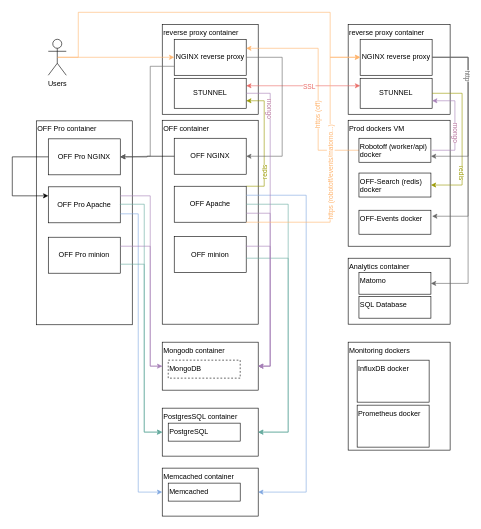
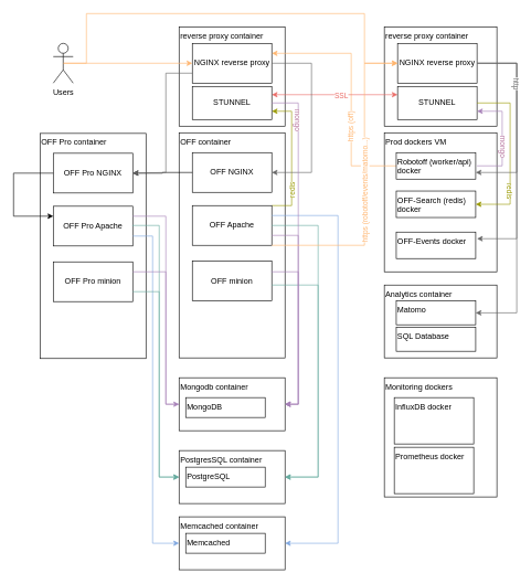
  <mxCell id="0" />
  <mxCell id="1" parent="0" />
  <mxCell id="2" value="Prod dockers VM" style="rounded=0;whiteSpace=wrap;html=1;align=left;verticalAlign=top;" parent="1" vertex="1"><mxGeometry x="580" y="200" width="170" height="210" as="geometry" /></mxCell>
  <mxCell id="3" value="reverse proxy container" style="rounded=0;whiteSpace=wrap;html=1;align=left;verticalAlign=top;" parent="1" vertex="1"><mxGeometry x="270" y="40" width="160" height="150" as="geometry" /></mxCell>
  <mxCell id="4" value="NGINX reverse proxy" style="rounded=0;whiteSpace=wrap;html=1;" parent="1" vertex="1"><mxGeometry x="290" y="65" width="120" height="60" as="geometry" /></mxCell>
  <mxCell id="5" value="OFF container&lt;br&gt;" style="rounded=0;whiteSpace=wrap;html=1;align=left;verticalAlign=top;" parent="1" vertex="1"><mxGeometry x="270" y="200" width="160" height="340" as="geometry" /></mxCell>
  <mxCell id="6" value="OFF NGINX" style="rounded=0;whiteSpace=wrap;html=1;" parent="1" vertex="1"><mxGeometry x="290" y="230" width="120" height="60" as="geometry" /></mxCell>
  <mxCell id="7" style="edgeStyle=orthogonalEdgeStyle;rounded=0;orthogonalLoop=1;jettySize=auto;html=1;entryX=1;entryY=0.75;entryDx=0;entryDy=0;strokeColor=#999900;fontColor=#FFB570;startArrow=none;startFill=0;exitX=1;exitY=0;exitDx=0;exitDy=0;" edge="1" parent="1" source="9" target="24"><mxGeometry relative="1" as="geometry"><Array as="points"><mxPoint x="440" y="310" /><mxPoint x="440" y="167" /></Array></mxGeometry></mxCell>
  <mxCell id="8" value="redis" style="edgeLabel;html=1;align=center;verticalAlign=middle;resizable=0;points=[];fontColor=#999900;rotation=270;" vertex="1" connectable="0" parent="7"><mxGeometry x="0.318" y="-1" relative="1" as="geometry"><mxPoint x="-1" y="81" as="offset" /></mxGeometry></mxCell>
  <mxCell id="9" value="OFF Apache" style="rounded=0;whiteSpace=wrap;html=1;" parent="1" vertex="1"><mxGeometry x="290" y="310" width="120" height="60" as="geometry" /></mxCell>
  <mxCell id="10" value="OFF minion" style="rounded=0;whiteSpace=wrap;html=1;" parent="1" vertex="1"><mxGeometry x="290" y="394" width="120" height="60" as="geometry" /></mxCell>
  <mxCell id="11" value="Mongodb container" style="rounded=0;whiteSpace=wrap;html=1;align=left;verticalAlign=top;" parent="1" vertex="1"><mxGeometry x="270" y="570" width="160" height="80" as="geometry" /></mxCell>
  <mxCell id="12" value="PostgresSQL container" style="rounded=0;whiteSpace=wrap;html=1;align=left;verticalAlign=top;" parent="1" vertex="1"><mxGeometry x="270" y="680" width="160" height="80" as="geometry" /></mxCell>
  <mxCell id="13" value="Memcached container" style="rounded=0;whiteSpace=wrap;html=1;align=left;verticalAlign=top;" parent="1" vertex="1"><mxGeometry x="270" y="780" width="160" height="80" as="geometry" /></mxCell>
  <mxCell id="14" style="edgeStyle=orthogonalEdgeStyle;rounded=0;orthogonalLoop=1;jettySize=auto;html=1;entryX=1;entryY=0.25;entryDx=0;entryDy=0;strokeColor=#FFB570;fontColor=#FFB570;startArrow=none;startFill=0;" edge="1" parent="1" source="16" target="4"><mxGeometry relative="1" as="geometry"><Array as="points"><mxPoint x="530" y="250" /><mxPoint x="530" y="80" /></Array></mxGeometry></mxCell>
  <mxCell id="15" value="https (off)" style="edgeLabel;html=1;align=center;verticalAlign=middle;resizable=0;points=[];fontColor=#FFB570;rotation=270;" vertex="1" connectable="0" parent="14"><mxGeometry x="-0.298" y="1" relative="1" as="geometry"><mxPoint as="offset" /></mxGeometry></mxCell>
  <mxCell id="16" value="Robotoff (worker/api) docker" style="rounded=0;whiteSpace=wrap;html=1;align=left;verticalAlign=top;" parent="1" vertex="1"><mxGeometry x="598" y="230" width="120" height="40" as="geometry" /></mxCell>
  <mxCell id="17" value="Monitoring dockers" style="rounded=0;whiteSpace=wrap;html=1;align=left;verticalAlign=top;" parent="1" vertex="1"><mxGeometry x="580" y="570" width="170" height="180" as="geometry" /></mxCell>
  <mxCell id="18" value="InfluxDB docker" style="rounded=0;whiteSpace=wrap;html=1;align=left;verticalAlign=top;" parent="1" vertex="1"><mxGeometry x="595" y="600" width="120" height="70" as="geometry" /></mxCell>
  <mxCell id="19" value="reverse proxy container" style="rounded=0;whiteSpace=wrap;html=1;align=left;verticalAlign=top;" parent="1" vertex="1"><mxGeometry x="580" y="40" width="170" height="150" as="geometry" /></mxCell>
  <mxCell id="20" value="NGINX reverse proxy" style="rounded=0;whiteSpace=wrap;html=1;" parent="1" vertex="1"><mxGeometry x="600" y="65" width="120" height="60" as="geometry" /></mxCell>
  <mxCell id="21" style="edgeStyle=orthogonalEdgeStyle;rounded=0;orthogonalLoop=1;jettySize=auto;html=1;entryX=1;entryY=0.25;entryDx=0;entryDy=0;strokeColor=#EA6B66;startArrow=classic;startFill=1;exitX=0;exitY=0.25;exitDx=0;exitDy=0;" edge="1" parent="1" source="23" target="24"><mxGeometry relative="1" as="geometry" /></mxCell>
  <mxCell id="22" value="SSL" style="edgeLabel;html=1;align=center;verticalAlign=middle;resizable=0;points=[];fontColor=#EA6B66;" vertex="1" connectable="0" parent="21"><mxGeometry x="-0.1" y="2" relative="1" as="geometry"><mxPoint as="offset" /></mxGeometry></mxCell>
  <mxCell id="23" value="STUNNEL" style="rounded=0;whiteSpace=wrap;html=1;" parent="1" vertex="1"><mxGeometry x="600" y="130" width="120" height="50" as="geometry" /></mxCell>
  <mxCell id="24" value="STUNNEL" style="rounded=0;whiteSpace=wrap;html=1;" parent="1" vertex="1"><mxGeometry x="290" y="130" width="120" height="50" as="geometry" /></mxCell>
  <mxCell id="25" value="OFF Pro container" style="rounded=0;whiteSpace=wrap;html=1;align=left;verticalAlign=top;" vertex="1" parent="1"><mxGeometry x="60" y="201" width="160" height="340" as="geometry" /></mxCell>
  <mxCell id="26" value="OFF Pro NGINX" style="rounded=0;whiteSpace=wrap;html=1;" vertex="1" parent="1"><mxGeometry x="80" y="231" width="120" height="60" as="geometry" /></mxCell>
  <mxCell id="27" value="OFF Pro Apache" style="rounded=0;whiteSpace=wrap;html=1;" vertex="1" parent="1"><mxGeometry x="80" y="311" width="120" height="60" as="geometry" /></mxCell>
  <mxCell id="28" value="OFF Pro minion" style="rounded=0;whiteSpace=wrap;html=1;" vertex="1" parent="1"><mxGeometry x="80" y="395" width="120" height="60" as="geometry" /></mxCell>
  <mxCell id="29" value="" style="endArrow=classic;html=1;rounded=0;entryX=0;entryY=0.5;entryDx=0;entryDy=0;exitX=0.5;exitY=0.5;exitDx=0;exitDy=0;exitPerimeter=0;strokeColor=#FFB570;" edge="1" parent="1" source="30" target="4"><mxGeometry width="50" height="50" relative="1" as="geometry"><mxPoint x="130" y="95" as="sourcePoint" /><mxPoint x="185" y="-10" as="targetPoint" /></mxGeometry></mxCell>
  <mxCell id="30" value="Users" style="shape=umlActor;verticalLabelPosition=bottom;verticalAlign=top;html=1;outlineConnect=0;" vertex="1" parent="1"><mxGeometry x="80" y="65" width="30" height="60" as="geometry" /></mxCell>
  <mxCell id="31" value="" style="endArrow=classic;html=1;rounded=0;exitX=1;exitY=0.5;exitDx=0;exitDy=0;entryX=1;entryY=0.5;entryDx=0;entryDy=0;edgeStyle=orthogonalEdgeStyle;strokeColor=#666666;" edge="1" parent="1" source="4" target="6"><mxGeometry width="50" height="50" relative="1" as="geometry"><mxPoint x="420" y="410" as="sourcePoint" /><mxPoint x="470" y="360" as="targetPoint" /><Array as="points"><mxPoint x="470" y="95" /><mxPoint x="470" y="260" /></Array></mxGeometry></mxCell>
  <mxCell id="32" value="" style="endArrow=classic;html=1;rounded=0;exitX=0;exitY=0.5;exitDx=0;exitDy=0;strokeColor=default;edgeStyle=orthogonalEdgeStyle;" edge="1" parent="1" source="6" target="26"><mxGeometry width="50" height="50" relative="1" as="geometry"><mxPoint x="420" y="105" as="sourcePoint" /><mxPoint x="420" y="270" as="targetPoint" /></mxGeometry></mxCell>
  <mxCell id="33" value="" style="endArrow=classic;html=1;rounded=0;exitX=1;exitY=0.5;exitDx=0;exitDy=0;entryX=1;entryY=0.5;entryDx=0;entryDy=0;edgeStyle=orthogonalEdgeStyle;strokeColor=#67AB9F;" edge="1" parent="1" target="12"><mxGeometry width="50" height="50" relative="1" as="geometry"><mxPoint x="410" y="430" as="sourcePoint" /><mxPoint x="410" y="595" as="targetPoint" /><Array as="points"><mxPoint x="480" y="430" /><mxPoint x="480" y="720" /></Array></mxGeometry></mxCell>
  <mxCell id="34" value="" style="endArrow=classic;html=1;rounded=0;exitX=1;exitY=0.5;exitDx=0;exitDy=0;edgeStyle=orthogonalEdgeStyle;strokeColor=#67AB9F;" edge="1" parent="1" source="9"><mxGeometry width="50" height="50" relative="1" as="geometry"><mxPoint x="420" y="440" as="sourcePoint" /><mxPoint x="430" y="720" as="targetPoint" /><Array as="points"><mxPoint x="480" y="340" /><mxPoint x="480" y="720" /><mxPoint x="440" y="720" /></Array></mxGeometry></mxCell>
  <mxCell id="35" value="" style="endArrow=classic;html=1;rounded=0;exitX=1;exitY=0.75;exitDx=0;exitDy=0;edgeStyle=orthogonalEdgeStyle;strokeColor=#A680B8;entryX=1;entryY=0.5;entryDx=0;entryDy=0;" edge="1" parent="1" source="9" target="11"><mxGeometry width="50" height="50" relative="1" as="geometry"><mxPoint x="420" y="350" as="sourcePoint" /><mxPoint x="440" y="730" as="targetPoint" /><Array as="points"><mxPoint x="450" y="355" /><mxPoint x="450" y="610" /></Array></mxGeometry></mxCell>
  <mxCell id="36" value="" style="endArrow=classic;html=1;rounded=0;exitX=1;exitY=0.25;exitDx=0;exitDy=0;edgeStyle=orthogonalEdgeStyle;strokeColor=#7EA6E0;entryX=1;entryY=0.5;entryDx=0;entryDy=0;" edge="1" parent="1" source="9" target="13"><mxGeometry width="50" height="50" relative="1" as="geometry"><mxPoint x="410" y="360" as="sourcePoint" /><mxPoint x="430" y="645" as="targetPoint" /><Array as="points"><mxPoint x="510" y="325" /><mxPoint x="510" y="820" /></Array></mxGeometry></mxCell>
  <mxCell id="37" value="" style="endArrow=classic;html=1;rounded=0;exitX=1;exitY=0.5;exitDx=0;exitDy=0;edgeStyle=orthogonalEdgeStyle;strokeColor=#A680B8;" edge="1" parent="1" source="24"><mxGeometry width="50" height="50" relative="1" as="geometry"><mxPoint x="410" y="360" as="sourcePoint" /><mxPoint x="430" y="610" as="targetPoint" /><Array as="points"><mxPoint x="450" y="155" /><mxPoint x="450" y="610" /></Array></mxGeometry></mxCell>
  <mxCell id="38" value="mongo" style="edgeLabel;html=1;align=center;verticalAlign=middle;resizable=0;points=[];fontColor=#B5739D;rotation=90;" vertex="1" connectable="0" parent="37"><mxGeometry x="-0.752" y="-2" relative="1" as="geometry"><mxPoint x="2" y="1" as="offset" /></mxGeometry></mxCell>
  <mxCell id="39" value="" style="endArrow=classic;html=1;rounded=0;edgeStyle=orthogonalEdgeStyle;strokeColor=#A680B8;entryX=1;entryY=0.75;entryDx=0;entryDy=0;" edge="1" parent="1" target="23"><mxGeometry width="50" height="50" relative="1" as="geometry"><mxPoint x="720" y="250" as="sourcePoint" /><mxPoint x="738" y="598.5" as="targetPoint" /><Array as="points"><mxPoint x="758" y="250" /><mxPoint x="758" y="168" /></Array></mxGeometry></mxCell>
  <mxCell id="40" value="&lt;font color=&quot;#b5739d&quot;&gt;mongo&lt;/font&gt;" style="edgeLabel;html=1;align=center;verticalAlign=middle;resizable=0;points=[];rotation=90;" vertex="1" connectable="0" parent="39"><mxGeometry x="-0.356" y="2" relative="1" as="geometry"><mxPoint x="4" y="-17" as="offset" /></mxGeometry></mxCell>
  <mxCell id="41" value="OFF-Search (redis) docker" style="rounded=0;whiteSpace=wrap;html=1;align=left;verticalAlign=top;" vertex="1" parent="1"><mxGeometry x="598" y="288" width="120" height="40" as="geometry" /></mxCell>
  <mxCell id="42" value="Prometheus docker" style="rounded=0;whiteSpace=wrap;html=1;align=left;verticalAlign=top;" vertex="1" parent="1"><mxGeometry x="595" y="675" width="120" height="70" as="geometry" /></mxCell>
  <mxCell id="43" value="OFF-Events docker" style="rounded=0;whiteSpace=wrap;html=1;align=left;verticalAlign=top;" vertex="1" parent="1"><mxGeometry x="598" y="350" width="120" height="40" as="geometry" /></mxCell>
  <mxCell id="44" value="" style="endArrow=none;html=1;rounded=0;edgeStyle=orthogonalEdgeStyle;strokeColor=#A680B8;entryX=0;entryY=0.5;entryDx=0;entryDy=0;exitX=1;exitY=0.25;exitDx=0;exitDy=0;" edge="1" parent="1" source="27" target="11"><mxGeometry width="50" height="50" relative="1" as="geometry"><mxPoint x="220" y="270" as="sourcePoint" /><mxPoint x="240" y="725" as="targetPoint" /><Array as="points"><mxPoint x="250" y="326" /><mxPoint x="250" y="610" /></Array></mxGeometry></mxCell>
  <mxCell id="45" value="" style="endArrow=classic;html=1;rounded=0;exitX=1;exitY=0.5;exitDx=0;exitDy=0;edgeStyle=orthogonalEdgeStyle;strokeColor=#67AB9F;entryX=0;entryY=0.5;entryDx=0;entryDy=0;" edge="1" parent="1" source="27" target="12"><mxGeometry width="50" height="50" relative="1" as="geometry"><mxPoint x="200" y="350" as="sourcePoint" /><mxPoint x="220" y="730" as="targetPoint" /><Array as="points"><mxPoint x="240" y="340" /><mxPoint x="240" y="720" /></Array></mxGeometry></mxCell>
  <mxCell id="46" value="" style="endArrow=classic;html=1;rounded=0;exitX=1;exitY=0.75;exitDx=0;exitDy=0;edgeStyle=orthogonalEdgeStyle;strokeColor=#7EA6E0;entryX=0;entryY=0.5;entryDx=0;entryDy=0;" edge="1" parent="1" source="27" target="13"><mxGeometry width="50" height="50" relative="1" as="geometry"><mxPoint x="200" y="350" as="sourcePoint" /><mxPoint x="220" y="845" as="targetPoint" /><Array as="points"><mxPoint x="230" y="356" /><mxPoint x="230" y="820" /></Array></mxGeometry></mxCell>
  <mxCell id="47" value="" style="endArrow=classic;html=1;rounded=0;edgeStyle=orthogonalEdgeStyle;strokeColor=#67AB9F;exitX=1;exitY=0.75;exitDx=0;exitDy=0;" edge="1" parent="1" source="28"><mxGeometry width="50" height="50" relative="1" as="geometry"><mxPoint x="200" y="430" as="sourcePoint" /><mxPoint x="270" y="720" as="targetPoint" /><Array as="points"><mxPoint x="240" y="440" /><mxPoint x="240" y="720" /></Array></mxGeometry></mxCell>
  <mxCell id="48" value="" style="endArrow=classic;html=1;rounded=0;edgeStyle=orthogonalEdgeStyle;strokeColor=#A680B8;entryX=0;entryY=0.5;entryDx=0;entryDy=0;exitX=1;exitY=0.25;exitDx=0;exitDy=0;" edge="1" parent="1" source="28" target="11"><mxGeometry width="50" height="50" relative="1" as="geometry"><mxPoint x="210" y="336" as="sourcePoint" /><mxPoint x="280" y="620" as="targetPoint" /><Array as="points"><mxPoint x="250" y="410" /><mxPoint x="250" y="610" /></Array></mxGeometry></mxCell>
  <mxCell id="49" value="" style="endArrow=classic;html=1;rounded=0;exitX=1;exitY=0.25;exitDx=0;exitDy=0;edgeStyle=orthogonalEdgeStyle;strokeColor=#A680B8;entryX=1;entryY=0.5;entryDx=0;entryDy=0;" edge="1" parent="1" source="10" target="11"><mxGeometry width="50" height="50" relative="1" as="geometry"><mxPoint x="420" y="365" as="sourcePoint" /><mxPoint x="440" y="620" as="targetPoint" /><Array as="points"><mxPoint x="410" y="410" /><mxPoint x="450" y="410" /><mxPoint x="450" y="610" /></Array></mxGeometry></mxCell>
  <mxCell id="50" value="" style="endArrow=classic;html=1;rounded=0;exitX=0;exitY=0.5;exitDx=0;exitDy=0;entryX=0;entryY=0.25;entryDx=0;entryDy=0;strokeColor=default;edgeStyle=orthogonalEdgeStyle;" edge="1" parent="1" source="26" target="27"><mxGeometry width="50" height="50" relative="1" as="geometry"><mxPoint x="300" y="270" as="sourcePoint" /><mxPoint x="300" y="350" as="targetPoint" /><Array as="points"><mxPoint x="20" y="261" /><mxPoint x="20" y="326" /></Array></mxGeometry></mxCell>
  <mxCell id="51" value="" style="endArrow=classic;html=1;rounded=0;exitX=0;exitY=0.75;exitDx=0;exitDy=0;entryX=1;entryY=0.5;entryDx=0;entryDy=0;edgeStyle=orthogonalEdgeStyle;strokeColor=#666666;" edge="1" parent="1" source="4" target="26"><mxGeometry width="50" height="50" relative="1" as="geometry"><mxPoint x="190" y="120" as="sourcePoint" /><mxPoint x="190" y="285" as="targetPoint" /><Array as="points"><mxPoint x="250" y="110" /><mxPoint x="250" y="260" /></Array></mxGeometry></mxCell>
  <mxCell id="52" value="" style="endArrow=classic;html=1;rounded=0;strokeColor=#FFB570;fontColor=#FFB570;edgeStyle=orthogonalEdgeStyle;entryX=0;entryY=0.5;entryDx=0;entryDy=0;exitX=1;exitY=1;exitDx=0;exitDy=0;" edge="1" parent="1" source="9"><mxGeometry width="50" height="50" relative="1" as="geometry"><mxPoint x="410" y="370" as="sourcePoint" /><mxPoint x="600" y="95" as="targetPoint" /><Array as="points"><mxPoint x="550" y="370" /><mxPoint x="550" y="95" /></Array></mxGeometry></mxCell>
  <mxCell id="53" value="https (robotoff/events/matomo...)" style="edgeLabel;html=1;align=center;verticalAlign=middle;resizable=0;points=[];fontColor=#FFB570;rotation=270;" vertex="1" connectable="0" parent="52"><mxGeometry x="-0.5" y="-2" relative="1" as="geometry"><mxPoint x="24" y="-84" as="offset" /></mxGeometry></mxCell>
  <mxCell id="54" style="edgeStyle=orthogonalEdgeStyle;rounded=0;orthogonalLoop=1;jettySize=auto;html=1;strokeColor=#999900;fontColor=#FFB570;startArrow=none;startFill=0;exitX=1;exitY=0.5;exitDx=0;exitDy=0;entryX=1;entryY=0.5;entryDx=0;entryDy=0;" edge="1" parent="1" source="23" target="41"><mxGeometry relative="1" as="geometry"><mxPoint x="720.03" y="441.25" as="sourcePoint" /><mxPoint x="720" y="300" as="targetPoint" /><Array as="points"><mxPoint x="770" y="155" /><mxPoint x="770" y="308" /></Array></mxGeometry></mxCell>
  <mxCell id="55" value="redis" style="edgeLabel;html=1;align=center;verticalAlign=middle;resizable=0;points=[];fontColor=#999900;rotation=90;" vertex="1" connectable="0" parent="54"><mxGeometry x="0.318" y="-1" relative="1" as="geometry"><mxPoint x="1" y="14" as="offset" /></mxGeometry></mxCell>
  <mxCell id="56" value="" style="endArrow=classic;html=1;rounded=0;exitX=1;exitY=0.5;exitDx=0;exitDy=0;entryX=1;entryY=0.75;entryDx=0;entryDy=0;edgeStyle=orthogonalEdgeStyle;strokeColor=#666666;" edge="1" parent="1" source="20" target="16"><mxGeometry width="50" height="50" relative="1" as="geometry"><mxPoint x="720" y="90" as="sourcePoint" /><mxPoint x="720" y="255" as="targetPoint" /><Array as="points"><mxPoint x="780" y="95" /><mxPoint x="780" y="260" /></Array></mxGeometry></mxCell>
  <mxCell id="57" value="" style="endArrow=classic;html=1;rounded=0;edgeStyle=orthogonalEdgeStyle;strokeColor=#666666;exitX=1;exitY=0.5;exitDx=0;exitDy=0;" edge="1" parent="1" source="20"><mxGeometry width="50" height="50" relative="1" as="geometry"><mxPoint x="720" y="90" as="sourcePoint" /><mxPoint x="720" y="360" as="targetPoint" /><Array as="points"><mxPoint x="780" y="95" /><mxPoint x="780" y="360" /></Array></mxGeometry></mxCell>
  <mxCell id="58" value="Analytics container" style="rounded=0;whiteSpace=wrap;html=1;align=left;verticalAlign=top;" vertex="1" parent="1"><mxGeometry x="580" y="430" width="170" height="110" as="geometry" /></mxCell>
  <mxCell id="59" value="" style="endArrow=classic;html=1;rounded=0;edgeStyle=orthogonalEdgeStyle;strokeColor=#666666;exitX=1;exitY=0.5;exitDx=0;exitDy=0;entryX=1;entryY=0.5;entryDx=0;entryDy=0;" edge="1" parent="1" source="20" target="61"><mxGeometry width="50" height="50" relative="1" as="geometry"><mxPoint x="720" y="100" as="sourcePoint" /><mxPoint x="730" y="370" as="targetPoint" /><Array as="points"><mxPoint x="780" y="95" /><mxPoint x="780" y="472" /></Array></mxGeometry></mxCell>
  <mxCell id="60" value="http" style="edgeLabel;html=1;align=center;verticalAlign=middle;resizable=0;points=[];fontColor=#666666;rotation=90;" vertex="1" connectable="0" parent="59"><mxGeometry x="-0.641" y="-3" relative="1" as="geometry"><mxPoint x="3" as="offset" /></mxGeometry></mxCell>
  <mxCell id="61" value="Matomo" style="rounded=0;whiteSpace=wrap;html=1;align=left;verticalAlign=top;" vertex="1" parent="1"><mxGeometry x="598" y="454" width="120" height="36" as="geometry" /></mxCell>
  <mxCell id="62" value="SQL Database" style="rounded=0;whiteSpace=wrap;html=1;align=left;verticalAlign=top;" vertex="1" parent="1"><mxGeometry x="598" y="494" width="120" height="36" as="geometry" /></mxCell>
  <mxCell id="63" value="" style="endArrow=classic;html=1;rounded=0;entryX=0;entryY=0.5;entryDx=0;entryDy=0;exitX=0.5;exitY=0.5;exitDx=0;exitDy=0;exitPerimeter=0;strokeColor=#FFB570;edgeStyle=orthogonalEdgeStyle;" edge="1" parent="1" source="30" target="20"><mxGeometry width="50" height="50" relative="1" as="geometry"><mxPoint x="105" y="105" as="sourcePoint" /><mxPoint x="300" y="105" as="targetPoint" /><Array as="points"><mxPoint x="130" y="95" /><mxPoint x="130" y="20" /><mxPoint x="550" y="20" /><mxPoint x="550" y="95" /></Array></mxGeometry></mxCell>
- <mxCell id="64" value="MongoDB" style="rounded=0;whiteSpace=wrap;html=1;align=left;verticalAlign=top;dashed=1;" vertex="1" parent="1"><mxGeometry x="280" y="600" width="120" height="30" as="geometry" /></mxCell>
+ <mxCell id="64" value="MongoDB" style="rounded=0;whiteSpace=wrap;html=1;align=left;verticalAlign=top;" vertex="1" parent="1"><mxGeometry x="280" y="600" width="120" height="30" as="geometry" /></mxCell>
  <mxCell id="65" value="PostgreSQL" style="rounded=0;whiteSpace=wrap;html=1;align=left;verticalAlign=top;" vertex="1" parent="1"><mxGeometry x="280" y="705" width="120" height="30" as="geometry" /></mxCell>
  <mxCell id="66" value="Memcached" style="rounded=0;whiteSpace=wrap;html=1;align=left;verticalAlign=top;" vertex="1" parent="1"><mxGeometry x="280" y="805" width="120" height="30" as="geometry" /></mxCell>
